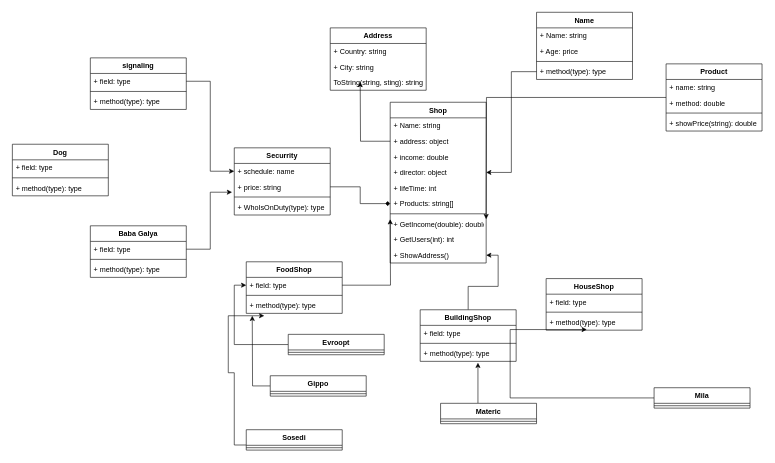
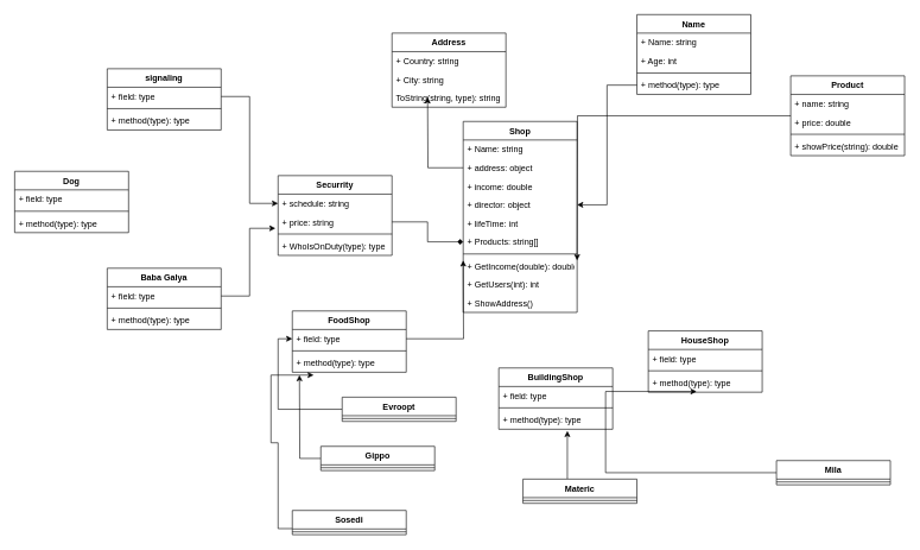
  <mxCell id="0" />
  <mxCell id="1" parent="0" />
  <mxCell id="2" value="Shop" style="swimlane;fontStyle=1;align=center;verticalAlign=top;childLayout=stackLayout;horizontal=1;startSize=26;horizontalStack=0;resizeParent=1;resizeParentMax=0;resizeLast=0;collapsible=1;marginBottom=0;" parent="1" vertex="1"><mxGeometry x="650" y="170" width="160" height="268" as="geometry" /></mxCell>
  <mxCell id="3" value="+ Name: string&#10;" style="text;strokeColor=none;fillColor=none;align=left;verticalAlign=top;spacingLeft=4;spacingRight=4;overflow=hidden;rotatable=0;points=[[0,0.5],[1,0.5]];portConstraint=eastwest;" parent="2" vertex="1"><mxGeometry y="26" width="160" height="26" as="geometry" /></mxCell>
  <mxCell id="4" value="+ address: object&#10;" style="text;strokeColor=none;fillColor=none;align=left;verticalAlign=top;spacingLeft=4;spacingRight=4;overflow=hidden;rotatable=0;points=[[0,0.5],[1,0.5]];portConstraint=eastwest;" parent="2" vertex="1"><mxGeometry y="52" width="160" height="26" as="geometry" /></mxCell>
  <mxCell id="5" value="+ income: double&#10;" style="text;strokeColor=none;fillColor=none;align=left;verticalAlign=top;spacingLeft=4;spacingRight=4;overflow=hidden;rotatable=0;points=[[0,0.5],[1,0.5]];portConstraint=eastwest;" parent="2" vertex="1"><mxGeometry y="78" width="160" height="26" as="geometry" /></mxCell>
  <mxCell id="6" value="+ director: object&#10;" style="text;strokeColor=none;fillColor=none;align=left;verticalAlign=top;spacingLeft=4;spacingRight=4;overflow=hidden;rotatable=0;points=[[0,0.5],[1,0.5]];portConstraint=eastwest;" parent="2" vertex="1"><mxGeometry y="104" width="160" height="26" as="geometry" /></mxCell>
  <mxCell id="7" value="+ lifeTime: int&#10;" style="text;strokeColor=none;fillColor=none;align=left;verticalAlign=top;spacingLeft=4;spacingRight=4;overflow=hidden;rotatable=0;points=[[0,0.5],[1,0.5]];portConstraint=eastwest;" parent="2" vertex="1"><mxGeometry y="130" width="160" height="26" as="geometry" /></mxCell>
  <mxCell id="8" value="+ Products: string[]&#10;&#10;" style="text;strokeColor=none;fillColor=none;align=left;verticalAlign=top;spacingLeft=4;spacingRight=4;overflow=hidden;rotatable=0;points=[[0,0.5],[1,0.5]];portConstraint=eastwest;" parent="2" vertex="1"><mxGeometry y="156" width="160" height="26" as="geometry" /></mxCell>
  <mxCell id="9" value="" style="line;strokeWidth=1;fillColor=none;align=left;verticalAlign=middle;spacingTop=-1;spacingLeft=3;spacingRight=3;rotatable=0;labelPosition=right;points=[];portConstraint=eastwest;strokeColor=inherit;" parent="2" vertex="1"><mxGeometry y="182" width="160" height="8" as="geometry" /></mxCell>
  <mxCell id="10" value="+ GetIncome(double): double&#10;" style="text;strokeColor=none;fillColor=none;align=left;verticalAlign=top;spacingLeft=4;spacingRight=4;overflow=hidden;rotatable=0;points=[[0,0.5],[1,0.5]];portConstraint=eastwest;" parent="2" vertex="1"><mxGeometry y="190" width="160" height="26" as="geometry" /></mxCell>
  <mxCell id="11" value="+ GetUsers(int): int&#10;" style="text;strokeColor=none;fillColor=none;align=left;verticalAlign=top;spacingLeft=4;spacingRight=4;overflow=hidden;rotatable=0;points=[[0,0.5],[1,0.5]];portConstraint=eastwest;" parent="2" vertex="1"><mxGeometry y="216" width="160" height="26" as="geometry" /></mxCell>
  <mxCell id="12" value="+ ShowAddress()&#10;" style="text;strokeColor=none;fillColor=none;align=left;verticalAlign=top;spacingLeft=4;spacingRight=4;overflow=hidden;rotatable=0;points=[[0,0.5],[1,0.5]];portConstraint=eastwest;" parent="2" vertex="1"><mxGeometry y="242" width="160" height="26" as="geometry" /></mxCell>
  <mxCell id="13" style="edgeStyle=orthogonalEdgeStyle;rounded=0;orthogonalLoop=1;jettySize=auto;html=1;entryX=1;entryY=0.5;entryDx=0;entryDy=0;" parent="1" source="14" edge="1"><mxGeometry relative="1" as="geometry"><mxPoint x="810" y="365" as="targetPoint" /></mxGeometry></mxCell>
  <mxCell id="14" value="Product" style="swimlane;fontStyle=1;align=center;verticalAlign=top;childLayout=stackLayout;horizontal=1;startSize=26;horizontalStack=0;resizeParent=1;resizeParentMax=0;resizeLast=0;collapsible=1;marginBottom=0;" parent="1" vertex="1"><mxGeometry x="1110" y="106" width="160" height="112" as="geometry" /></mxCell>
  <mxCell id="15" value="+ name: string" style="text;strokeColor=none;fillColor=none;align=left;verticalAlign=top;spacingLeft=4;spacingRight=4;overflow=hidden;rotatable=0;points=[[0,0.5],[1,0.5]];portConstraint=eastwest;" parent="14" vertex="1"><mxGeometry y="26" width="160" height="26" as="geometry" /></mxCell>
- <mxCell id="16" value="+ method: double" style="text;strokeColor=none;fillColor=none;align=left;verticalAlign=top;spacingLeft=4;spacingRight=4;overflow=hidden;rotatable=0;points=[[0,0.5],[1,0.5]];portConstraint=eastwest;" parent="14" vertex="1"><mxGeometry y="52" width="160" height="26" as="geometry" /></mxCell>
+ <mxCell id="16" value="+ price: double" style="text;strokeColor=none;fillColor=none;align=left;verticalAlign=top;spacingLeft=4;spacingRight=4;overflow=hidden;rotatable=0;points=[[0,0.5],[1,0.5]];portConstraint=eastwest;" parent="14" vertex="1"><mxGeometry y="52" width="160" height="26" as="geometry" /></mxCell>
  <mxCell id="17" value="" style="line;strokeWidth=1;fillColor=none;align=left;verticalAlign=middle;spacingTop=-1;spacingLeft=3;spacingRight=3;rotatable=0;labelPosition=right;points=[];portConstraint=eastwest;strokeColor=inherit;" parent="14" vertex="1"><mxGeometry y="78" width="160" height="8" as="geometry" /></mxCell>
  <mxCell id="18" value="+ showPrice(string): double" style="text;strokeColor=none;fillColor=none;align=left;verticalAlign=top;spacingLeft=4;spacingRight=4;overflow=hidden;rotatable=0;points=[[0,0.5],[1,0.5]];portConstraint=eastwest;" parent="14" vertex="1"><mxGeometry y="86" width="160" height="26" as="geometry" /></mxCell>
  <mxCell id="19" value="Name" style="swimlane;fontStyle=1;align=center;verticalAlign=top;childLayout=stackLayout;horizontal=1;startSize=26;horizontalStack=0;resizeParent=1;resizeParentMax=0;resizeLast=0;collapsible=1;marginBottom=0;" parent="1" vertex="1"><mxGeometry x="894" y="20" width="160" height="112" as="geometry" /></mxCell>
  <mxCell id="20" value="+ Name: string&#10;" style="text;strokeColor=none;fillColor=none;align=left;verticalAlign=top;spacingLeft=4;spacingRight=4;overflow=hidden;rotatable=0;points=[[0,0.5],[1,0.5]];portConstraint=eastwest;" parent="19" vertex="1"><mxGeometry y="26" width="160" height="26" as="geometry" /></mxCell>
- <mxCell id="21" value="+ Age: price&#10;" style="text;strokeColor=none;fillColor=none;align=left;verticalAlign=top;spacingLeft=4;spacingRight=4;overflow=hidden;rotatable=0;points=[[0,0.5],[1,0.5]];portConstraint=eastwest;" parent="19" vertex="1"><mxGeometry y="52" width="160" height="26" as="geometry" /></mxCell>
+ <mxCell id="21" value="+ Age: int&#10;" style="text;strokeColor=none;fillColor=none;align=left;verticalAlign=top;spacingLeft=4;spacingRight=4;overflow=hidden;rotatable=0;points=[[0,0.5],[1,0.5]];portConstraint=eastwest;" parent="19" vertex="1"><mxGeometry y="52" width="160" height="26" as="geometry" /></mxCell>
  <mxCell id="22" value="" style="line;strokeWidth=1;fillColor=none;align=left;verticalAlign=middle;spacingTop=-1;spacingLeft=3;spacingRight=3;rotatable=0;labelPosition=right;points=[];portConstraint=eastwest;strokeColor=inherit;" parent="19" vertex="1"><mxGeometry y="78" width="160" height="8" as="geometry" /></mxCell>
  <mxCell id="23" value="+ method(type): type" style="text;strokeColor=none;fillColor=none;align=left;verticalAlign=top;spacingLeft=4;spacingRight=4;overflow=hidden;rotatable=0;points=[[0,0.5],[1,0.5]];portConstraint=eastwest;" parent="19" vertex="1"><mxGeometry y="86" width="160" height="26" as="geometry" /></mxCell>
  <mxCell id="24" style="edgeStyle=orthogonalEdgeStyle;rounded=0;orthogonalLoop=1;jettySize=auto;html=1;" parent="1" source="23" target="6" edge="1"><mxGeometry relative="1" as="geometry" /></mxCell>
  <mxCell id="25" value="Address" style="swimlane;fontStyle=1;align=center;verticalAlign=top;childLayout=stackLayout;horizontal=1;startSize=26;horizontalStack=0;resizeParent=1;resizeParentMax=0;resizeLast=0;collapsible=1;marginBottom=0;" parent="1" vertex="1"><mxGeometry x="550" y="46" width="160" height="104" as="geometry" /></mxCell>
  <mxCell id="26" value="+ Country: string" style="text;strokeColor=none;fillColor=none;align=left;verticalAlign=top;spacingLeft=4;spacingRight=4;overflow=hidden;rotatable=0;points=[[0,0.5],[1,0.5]];portConstraint=eastwest;" parent="25" vertex="1"><mxGeometry y="26" width="160" height="26" as="geometry" /></mxCell>
  <mxCell id="27" value="+ City: string" style="text;strokeColor=none;fillColor=none;align=left;verticalAlign=top;spacingLeft=4;spacingRight=4;overflow=hidden;rotatable=0;points=[[0,0.5],[1,0.5]];portConstraint=eastwest;" parent="25" vertex="1"><mxGeometry y="52" width="160" height="26" as="geometry" /></mxCell>
- <mxCell id="28" value="ToString(string, sting): string" style="text;strokeColor=none;fillColor=none;align=left;verticalAlign=top;spacingLeft=4;spacingRight=4;overflow=hidden;rotatable=0;points=[[0,0.5],[1,0.5]];portConstraint=eastwest;" vertex="1" parent="25"><mxGeometry y="78" width="160" height="26" as="geometry" /></mxCell>
+ <mxCell id="28" value="ToString(string, type): string" style="text;strokeColor=none;fillColor=none;align=left;verticalAlign=top;spacingLeft=4;spacingRight=4;overflow=hidden;rotatable=0;points=[[0,0.5],[1,0.5]];portConstraint=eastwest;" vertex="1" parent="25"><mxGeometry y="78" width="160" height="26" as="geometry" /></mxCell>
  <mxCell id="29" style="edgeStyle=orthogonalEdgeStyle;rounded=0;orthogonalLoop=1;jettySize=auto;html=1;exitX=0;exitY=0.5;exitDx=0;exitDy=0;" parent="1" source="4" edge="1"><mxGeometry relative="1" as="geometry"><mxPoint x="600" y="136" as="targetPoint" /></mxGeometry></mxCell>
  <mxCell id="30" style="edgeStyle=orthogonalEdgeStyle;rounded=0;orthogonalLoop=1;jettySize=auto;html=1;exitX=0;exitY=0.5;exitDx=0;exitDy=0;entryX=0;entryY=0.5;entryDx=0;entryDy=0;" parent="1" source="31" target="43" edge="1"><mxGeometry relative="1" as="geometry" /></mxCell>
  <mxCell id="31" value="Evroopt" style="swimlane;fontStyle=1;align=center;verticalAlign=top;childLayout=stackLayout;horizontal=1;startSize=26;horizontalStack=0;resizeParent=1;resizeParentMax=0;resizeLast=0;collapsible=1;marginBottom=0;" parent="1" vertex="1"><mxGeometry y="557" width="160" height="34" as="geometry" x="480" /></mxCell>
  <mxCell id="32" value="" style="line;strokeWidth=1;fillColor=none;align=left;verticalAlign=middle;spacingTop=-1;spacingLeft=3;spacingRight=3;rotatable=0;labelPosition=right;points=[];portConstraint=eastwest;strokeColor=inherit;" parent="31" vertex="1"><mxGeometry y="26" width="160" height="8" as="geometry" /></mxCell>
  <mxCell id="33" style="edgeStyle=orthogonalEdgeStyle;rounded=0;orthogonalLoop=1;jettySize=auto;html=1;exitX=0;exitY=0.5;exitDx=0;exitDy=0;" parent="1" source="34" edge="1"><mxGeometry relative="1" as="geometry"><mxPoint x="420" y="526" as="targetPoint" /></mxGeometry></mxCell>
  <mxCell id="34" value="Gippo&#10;" style="swimlane;fontStyle=1;align=center;verticalAlign=top;childLayout=stackLayout;horizontal=1;startSize=26;horizontalStack=0;resizeParent=1;resizeParentMax=0;resizeLast=0;collapsible=1;marginBottom=0;" parent="1" vertex="1"><mxGeometry x="450" y="626" width="160" height="34" as="geometry" /></mxCell>
  <mxCell id="35" value="" style="line;strokeWidth=1;fillColor=none;align=left;verticalAlign=middle;spacingTop=-1;spacingLeft=3;spacingRight=3;rotatable=0;labelPosition=right;points=[];portConstraint=eastwest;strokeColor=inherit;" parent="34" vertex="1"><mxGeometry y="26" width="160" height="8" as="geometry" /></mxCell>
  <mxCell id="36" style="edgeStyle=orthogonalEdgeStyle;rounded=0;orthogonalLoop=1;jettySize=auto;html=1;exitX=0;exitY=0.75;exitDx=0;exitDy=0;" parent="1" source="37" edge="1"><mxGeometry relative="1" as="geometry"><mxPoint x="440" y="526" as="targetPoint" /><Array as="points"><mxPoint x="390" y="742" /><mxPoint x="390" y="621" /><mxPoint x="380" y="621" /><mxPoint x="380" y="526" /></Array></mxGeometry></mxCell>
  <mxCell id="37" value="Sosedi" style="swimlane;fontStyle=1;align=center;verticalAlign=top;childLayout=stackLayout;horizontal=1;startSize=26;horizontalStack=0;resizeParent=1;resizeParentMax=0;resizeLast=0;collapsible=1;marginBottom=0;" parent="1" vertex="1"><mxGeometry x="410" y="716" width="160" height="34" as="geometry" /></mxCell>
  <mxCell id="38" value="" style="line;strokeWidth=1;fillColor=none;align=left;verticalAlign=middle;spacingTop=-1;spacingLeft=3;spacingRight=3;rotatable=0;labelPosition=right;points=[];portConstraint=eastwest;strokeColor=inherit;" parent="37" vertex="1"><mxGeometry y="26" width="160" height="8" as="geometry" /></mxCell>
  <mxCell id="39" style="edgeStyle=orthogonalEdgeStyle;rounded=0;orthogonalLoop=1;jettySize=auto;html=1;entryX=0.424;entryY=0.963;entryDx=0;entryDy=0;entryPerimeter=0;" parent="1" source="40" target="50" edge="1"><mxGeometry relative="1" as="geometry"><mxPoint x="970" y="566" as="targetPoint" /><Array as="points"><mxPoint x="850" y="663" /><mxPoint x="850" y="549" /></Array></mxGeometry></mxCell>
  <mxCell id="40" value="Mila" style="swimlane;fontStyle=1;align=center;verticalAlign=top;childLayout=stackLayout;horizontal=1;startSize=26;horizontalStack=0;resizeParent=1;resizeParentMax=0;resizeLast=0;collapsible=1;marginBottom=0;" parent="1" vertex="1"><mxGeometry x="1090" y="646" width="160" height="34" as="geometry" /></mxCell>
  <mxCell id="41" value="" style="line;strokeWidth=1;fillColor=none;align=left;verticalAlign=middle;spacingTop=-1;spacingLeft=3;spacingRight=3;rotatable=0;labelPosition=right;points=[];portConstraint=eastwest;strokeColor=inherit;" parent="40" vertex="1"><mxGeometry y="26" width="160" height="8" as="geometry" /></mxCell>
  <mxCell id="42" value="FoodShop" style="swimlane;fontStyle=1;align=center;verticalAlign=top;childLayout=stackLayout;horizontal=1;startSize=26;horizontalStack=0;resizeParent=1;resizeParentMax=0;resizeLast=0;collapsible=1;marginBottom=0;" parent="1" vertex="1"><mxGeometry x="410" y="436" width="160" height="86" as="geometry" /></mxCell>
  <mxCell id="43" value="+ field: type" style="text;strokeColor=none;fillColor=none;align=left;verticalAlign=top;spacingLeft=4;spacingRight=4;overflow=hidden;rotatable=0;points=[[0,0.5],[1,0.5]];portConstraint=eastwest;" parent="42" vertex="1"><mxGeometry y="26" width="160" height="26" as="geometry" /></mxCell>
  <mxCell id="44" value="" style="line;strokeWidth=1;fillColor=none;align=left;verticalAlign=middle;spacingTop=-1;spacingLeft=3;spacingRight=3;rotatable=0;labelPosition=right;points=[];portConstraint=eastwest;strokeColor=inherit;" parent="42" vertex="1"><mxGeometry y="52" width="160" height="8" as="geometry" /></mxCell>
  <mxCell id="45" value="+ method(type): type" style="text;strokeColor=none;fillColor=none;align=left;verticalAlign=top;spacingLeft=4;spacingRight=4;overflow=hidden;rotatable=0;points=[[0,0.5],[1,0.5]];portConstraint=eastwest;" parent="42" vertex="1"><mxGeometry y="60" width="160" height="26" as="geometry" /></mxCell>
  <mxCell id="46" style="edgeStyle=orthogonalEdgeStyle;rounded=0;orthogonalLoop=1;jettySize=auto;html=1;entryX=0;entryY=0.5;entryDx=0;entryDy=0;" parent="1" source="43" edge="1"><mxGeometry relative="1" as="geometry"><mxPoint x="650" y="365" as="targetPoint" /></mxGeometry></mxCell>
  <mxCell id="47" value="HouseShop" style="swimlane;fontStyle=1;align=center;verticalAlign=top;childLayout=stackLayout;horizontal=1;startSize=26;horizontalStack=0;resizeParent=1;resizeParentMax=0;resizeLast=0;collapsible=1;marginBottom=0;" parent="1" vertex="1"><mxGeometry x="910" y="464" width="160" height="86" as="geometry" /></mxCell>
  <mxCell id="48" value="+ field: type" style="text;strokeColor=none;fillColor=none;align=left;verticalAlign=top;spacingLeft=4;spacingRight=4;overflow=hidden;rotatable=0;points=[[0,0.5],[1,0.5]];portConstraint=eastwest;" parent="47" vertex="1"><mxGeometry y="26" width="160" height="26" as="geometry" /></mxCell>
  <mxCell id="49" value="" style="line;strokeWidth=1;fillColor=none;align=left;verticalAlign=middle;spacingTop=-1;spacingLeft=3;spacingRight=3;rotatable=0;labelPosition=right;points=[];portConstraint=eastwest;strokeColor=inherit;" parent="47" vertex="1"><mxGeometry y="52" width="160" height="8" as="geometry" /></mxCell>
  <mxCell id="50" value="+ method(type): type" style="text;strokeColor=none;fillColor=none;align=left;verticalAlign=top;spacingLeft=4;spacingRight=4;overflow=hidden;rotatable=0;points=[[0,0.5],[1,0.5]];portConstraint=eastwest;" parent="47" vertex="1"><mxGeometry y="60" width="160" height="26" as="geometry" /></mxCell>
  <mxCell id="51" value="Securrity" style="swimlane;fontStyle=1;align=center;verticalAlign=top;childLayout=stackLayout;horizontal=1;startSize=26;horizontalStack=0;resizeParent=1;resizeParentMax=0;resizeLast=0;collapsible=1;marginBottom=0;" parent="1" vertex="1"><mxGeometry x="390" y="246" width="160" height="112" as="geometry" /></mxCell>
- <mxCell id="52" value="+ schedule: name" style="text;strokeColor=none;fillColor=none;align=left;verticalAlign=top;spacingLeft=4;spacingRight=4;overflow=hidden;rotatable=0;points=[[0,0.5],[1,0.5]];portConstraint=eastwest;" parent="51" vertex="1"><mxGeometry y="26" width="160" height="26" as="geometry" /></mxCell>
+ <mxCell id="52" value="+ schedule: string" style="text;strokeColor=none;fillColor=none;align=left;verticalAlign=top;spacingLeft=4;spacingRight=4;overflow=hidden;rotatable=0;points=[[0,0.5],[1,0.5]];portConstraint=eastwest;" parent="51" vertex="1"><mxGeometry y="26" width="160" height="26" as="geometry" /></mxCell>
  <mxCell id="53" value="+ price: string" style="text;strokeColor=none;fillColor=none;align=left;verticalAlign=top;spacingLeft=4;spacingRight=4;overflow=hidden;rotatable=0;points=[[0,0.5],[1,0.5]];portConstraint=eastwest;" parent="51" vertex="1"><mxGeometry y="52" width="160" height="26" as="geometry" /></mxCell>
  <mxCell id="54" value="" style="line;strokeWidth=1;fillColor=none;align=left;verticalAlign=middle;spacingTop=-1;spacingLeft=3;spacingRight=3;rotatable=0;labelPosition=right;points=[];portConstraint=eastwest;strokeColor=inherit;" parent="51" vertex="1"><mxGeometry y="78" width="160" height="8" as="geometry" /></mxCell>
  <mxCell id="55" value="+ WhoIsOnDuty(type): type" style="text;strokeColor=none;fillColor=none;align=left;verticalAlign=top;spacingLeft=4;spacingRight=4;overflow=hidden;rotatable=0;points=[[0,0.5],[1,0.5]];portConstraint=eastwest;" parent="51" vertex="1"><mxGeometry y="86" width="160" height="26" as="geometry" /></mxCell>
  <mxCell id="56" style="edgeStyle=orthogonalEdgeStyle;rounded=0;orthogonalLoop=1;jettySize=auto;html=1;entryX=0;entryY=0.5;entryDx=0;entryDy=0;endArrow=diamond;" parent="1" source="53" target="8" edge="1"><mxGeometry relative="1" as="geometry" /></mxCell>
  <mxCell id="57" value="Baba Galya" style="swimlane;fontStyle=1;align=center;verticalAlign=top;childLayout=stackLayout;horizontal=1;startSize=26;horizontalStack=0;resizeParent=1;resizeParentMax=0;resizeLast=0;collapsible=1;marginBottom=0;" parent="1" vertex="1"><mxGeometry x="150" y="376" width="160" height="86" as="geometry" /></mxCell>
  <mxCell id="58" value="+ field: type" style="text;strokeColor=none;fillColor=none;align=left;verticalAlign=top;spacingLeft=4;spacingRight=4;overflow=hidden;rotatable=0;points=[[0,0.5],[1,0.5]];portConstraint=eastwest;" parent="57" vertex="1"><mxGeometry y="26" width="160" height="26" as="geometry" /></mxCell>
  <mxCell id="59" value="" style="line;strokeWidth=1;fillColor=none;align=left;verticalAlign=middle;spacingTop=-1;spacingLeft=3;spacingRight=3;rotatable=0;labelPosition=right;points=[];portConstraint=eastwest;strokeColor=inherit;" parent="57" vertex="1"><mxGeometry y="52" width="160" height="8" as="geometry" /></mxCell>
  <mxCell id="60" value="+ method(type): type" style="text;strokeColor=none;fillColor=none;align=left;verticalAlign=top;spacingLeft=4;spacingRight=4;overflow=hidden;rotatable=0;points=[[0,0.5],[1,0.5]];portConstraint=eastwest;" parent="57" vertex="1"><mxGeometry y="60" width="160" height="26" as="geometry" /></mxCell>
  <mxCell id="61" value="signaling&#10;" style="swimlane;fontStyle=1;align=center;verticalAlign=top;childLayout=stackLayout;horizontal=1;startSize=26;horizontalStack=0;resizeParent=1;resizeParentMax=0;resizeLast=0;collapsible=1;marginBottom=0;" parent="1" vertex="1"><mxGeometry x="150" y="96" width="160" height="86" as="geometry" /></mxCell>
  <mxCell id="62" value="+ field: type" style="text;strokeColor=none;fillColor=none;align=left;verticalAlign=top;spacingLeft=4;spacingRight=4;overflow=hidden;rotatable=0;points=[[0,0.5],[1,0.5]];portConstraint=eastwest;" parent="61" vertex="1"><mxGeometry y="26" width="160" height="26" as="geometry" /></mxCell>
  <mxCell id="63" value="" style="line;strokeWidth=1;fillColor=none;align=left;verticalAlign=middle;spacingTop=-1;spacingLeft=3;spacingRight=3;rotatable=0;labelPosition=right;points=[];portConstraint=eastwest;strokeColor=inherit;" parent="61" vertex="1"><mxGeometry y="52" width="160" height="8" as="geometry" /></mxCell>
  <mxCell id="64" value="+ method(type): type" style="text;strokeColor=none;fillColor=none;align=left;verticalAlign=top;spacingLeft=4;spacingRight=4;overflow=hidden;rotatable=0;points=[[0,0.5],[1,0.5]];portConstraint=eastwest;" parent="61" vertex="1"><mxGeometry y="60" width="160" height="26" as="geometry" /></mxCell>
  <mxCell id="65" style="edgeStyle=orthogonalEdgeStyle;rounded=0;orthogonalLoop=1;jettySize=auto;html=1;entryX=0;entryY=0.5;entryDx=0;entryDy=0;" parent="1" source="62" target="52" edge="1"><mxGeometry relative="1" as="geometry" /></mxCell>
  <mxCell id="66" style="edgeStyle=orthogonalEdgeStyle;rounded=0;orthogonalLoop=1;jettySize=auto;html=1;entryX=-0.023;entryY=0.846;entryDx=0;entryDy=0;entryPerimeter=0;" parent="1" source="58" target="53" edge="1"><mxGeometry relative="1" as="geometry" /></mxCell>
  <mxCell id="67" value="Dog" style="swimlane;fontStyle=1;align=center;verticalAlign=top;childLayout=stackLayout;horizontal=1;startSize=26;horizontalStack=0;resizeParent=1;resizeParentMax=0;resizeLast=0;collapsible=1;marginBottom=0;" parent="1" vertex="1"><mxGeometry x="20" y="240" width="160" height="86" as="geometry" /></mxCell>
  <mxCell id="68" value="+ field: type" style="text;strokeColor=none;fillColor=none;align=left;verticalAlign=top;spacingLeft=4;spacingRight=4;overflow=hidden;rotatable=0;points=[[0,0.5],[1,0.5]];portConstraint=eastwest;" parent="67" vertex="1"><mxGeometry y="26" width="160" height="26" as="geometry" /></mxCell>
  <mxCell id="69" value="" style="line;strokeWidth=1;fillColor=none;align=left;verticalAlign=middle;spacingTop=-1;spacingLeft=3;spacingRight=3;rotatable=0;labelPosition=right;points=[];portConstraint=eastwest;strokeColor=inherit;" parent="67" vertex="1"><mxGeometry y="52" width="160" height="8" as="geometry" /></mxCell>
  <mxCell id="70" value="+ method(type): type" style="text;strokeColor=none;fillColor=none;align=left;verticalAlign=top;spacingLeft=4;spacingRight=4;overflow=hidden;rotatable=0;points=[[0,0.5],[1,0.5]];portConstraint=eastwest;" parent="67" vertex="1"><mxGeometry y="60" width="160" height="26" as="geometry" /></mxCell>
- <mxCell id="71" style="edgeStyle=orthogonalEdgeStyle;rounded=0;orthogonalLoop=1;jettySize=auto;html=1;" parent="1" source="72" target="12" edge="1"><mxGeometry relative="1" as="geometry" /></mxCell>
  <mxCell id="72" value="BuildingShop" style="swimlane;fontStyle=1;align=center;verticalAlign=top;childLayout=stackLayout;horizontal=1;startSize=26;horizontalStack=0;resizeParent=1;resizeParentMax=0;resizeLast=0;collapsible=1;marginBottom=0;" parent="1" vertex="1"><mxGeometry x="700" y="516" width="160" height="86" as="geometry" /></mxCell>
  <mxCell id="73" value="+ field: type" style="text;strokeColor=none;fillColor=none;align=left;verticalAlign=top;spacingLeft=4;spacingRight=4;overflow=hidden;rotatable=0;points=[[0,0.5],[1,0.5]];portConstraint=eastwest;" parent="72" vertex="1"><mxGeometry y="26" width="160" height="26" as="geometry" /></mxCell>
  <mxCell id="74" value="" style="line;strokeWidth=1;fillColor=none;align=left;verticalAlign=middle;spacingTop=-1;spacingLeft=3;spacingRight=3;rotatable=0;labelPosition=right;points=[];portConstraint=eastwest;strokeColor=inherit;" parent="72" vertex="1"><mxGeometry y="52" width="160" height="8" as="geometry" /></mxCell>
  <mxCell id="75" value="+ method(type): type" style="text;strokeColor=none;fillColor=none;align=left;verticalAlign=top;spacingLeft=4;spacingRight=4;overflow=hidden;rotatable=0;points=[[0,0.5],[1,0.5]];portConstraint=eastwest;" parent="72" vertex="1"><mxGeometry y="60" width="160" height="26" as="geometry" /></mxCell>
  <mxCell id="76" style="edgeStyle=orthogonalEdgeStyle;rounded=0;orthogonalLoop=1;jettySize=auto;html=1;entryX=0.602;entryY=1.088;entryDx=0;entryDy=0;entryPerimeter=0;" parent="1" source="77" target="75" edge="1"><mxGeometry relative="1" as="geometry"><Array as="points"><mxPoint x="760" y="686" /><mxPoint x="760" y="686" /></Array></mxGeometry></mxCell>
  <mxCell id="77" value="Materic&#10;" style="swimlane;fontStyle=1;align=center;verticalAlign=top;childLayout=stackLayout;horizontal=1;startSize=26;horizontalStack=0;resizeParent=1;resizeParentMax=0;resizeLast=0;collapsible=1;marginBottom=0;" parent="1" vertex="1"><mxGeometry x="734" y="672" width="160" height="34" as="geometry" /></mxCell>
  <mxCell id="78" value="" style="line;strokeWidth=1;fillColor=none;align=left;verticalAlign=middle;spacingTop=-1;spacingLeft=3;spacingRight=3;rotatable=0;labelPosition=right;points=[];portConstraint=eastwest;strokeColor=inherit;" parent="77" vertex="1"><mxGeometry y="26" width="160" height="8" as="geometry" /></mxCell>
